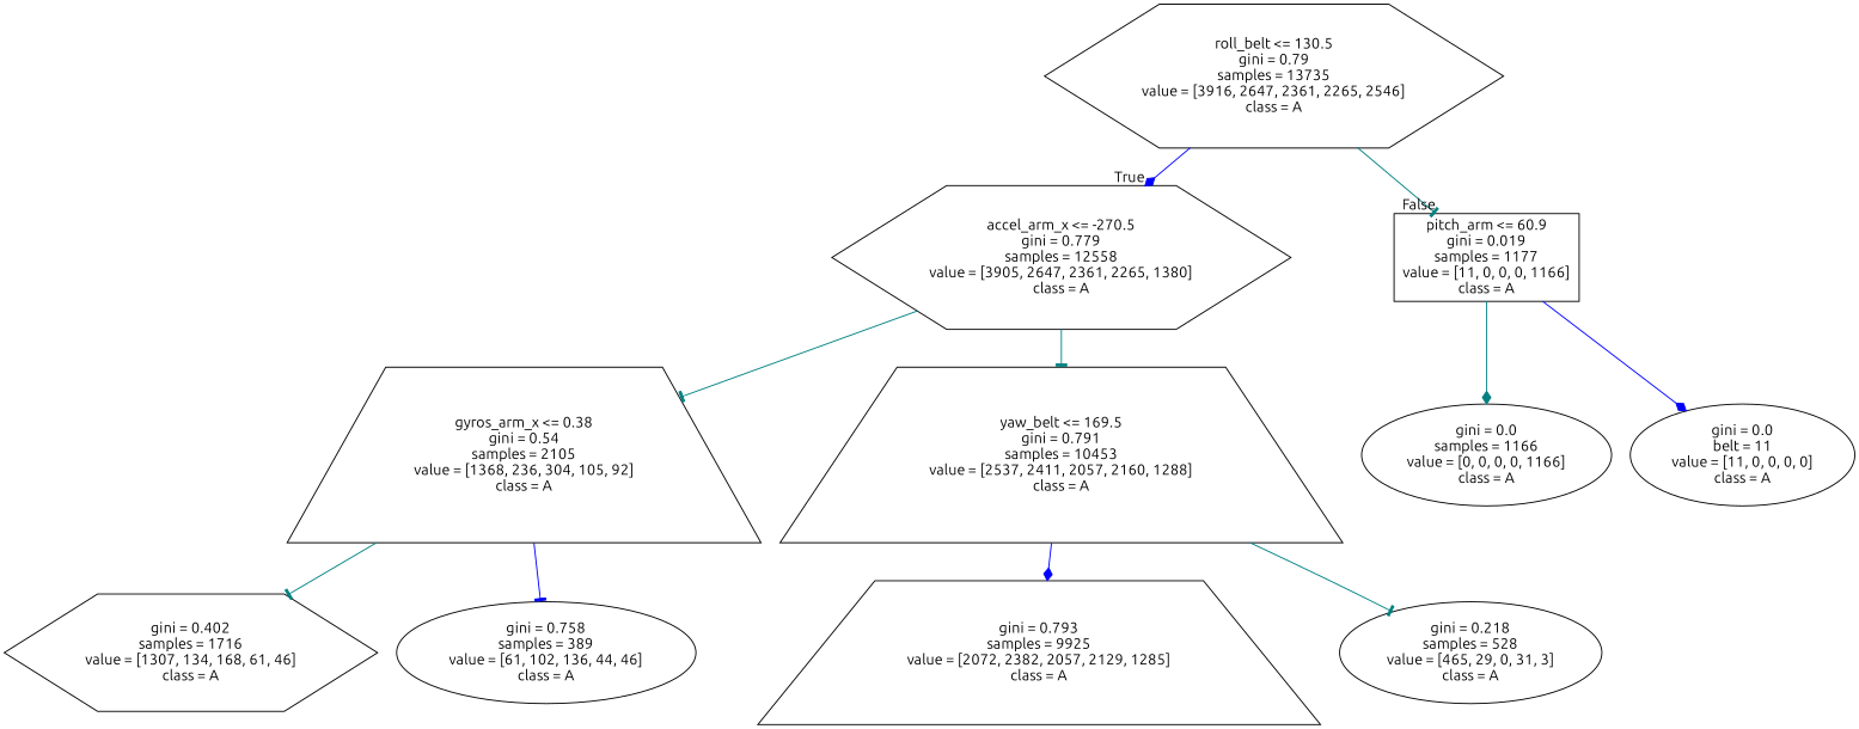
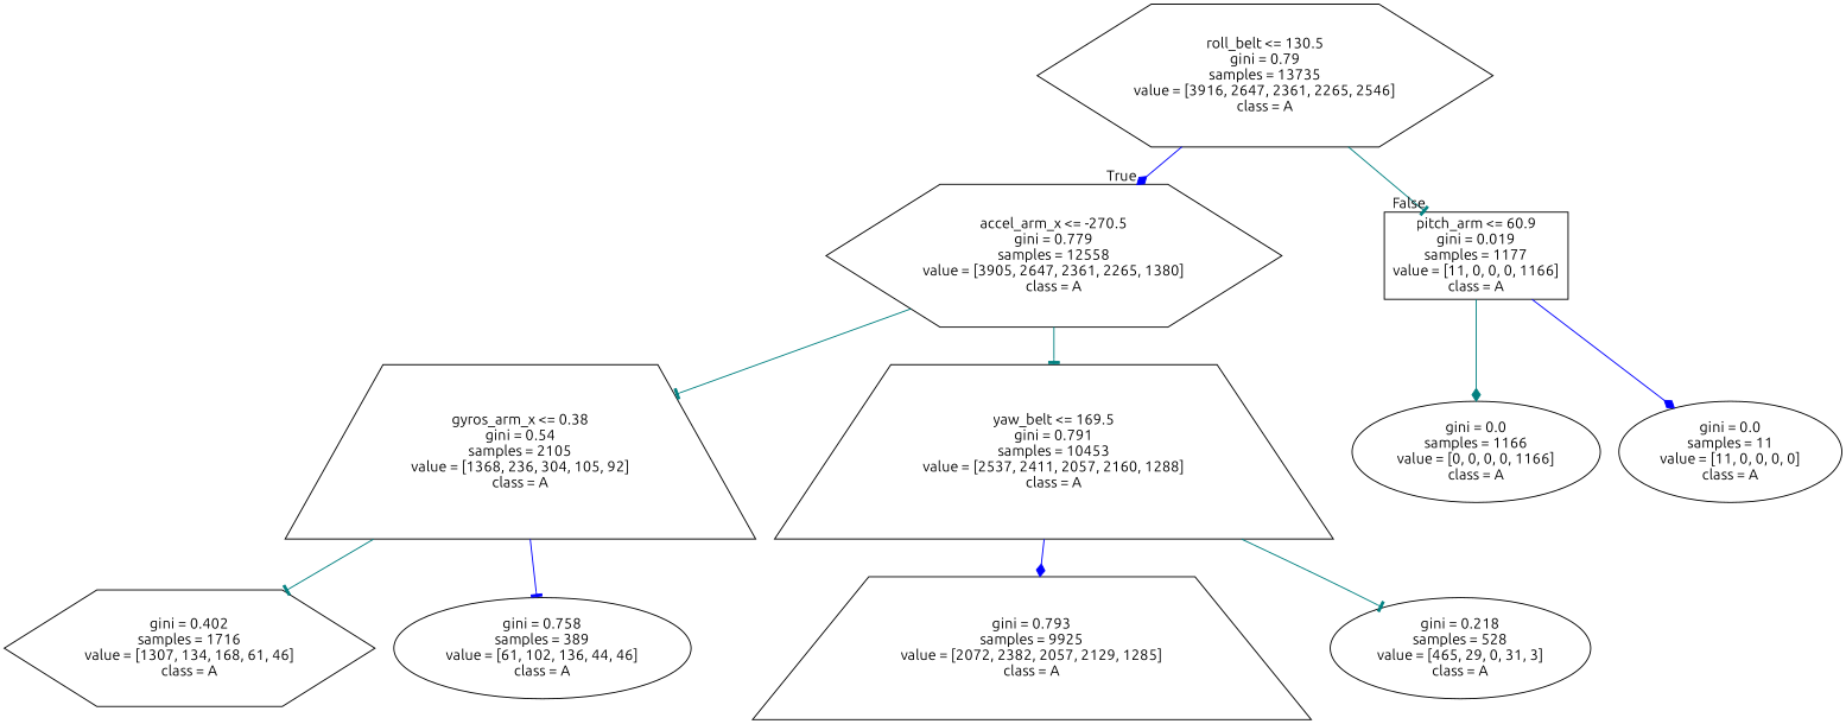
  digraph {
    fontname=Ubuntu
    node [shape=ellipse fontname=Ubuntu]
    edge [color=teal arrowhead=tee fontname=Ubuntu]
    n1 [label="roll_belt <= 130.5\ngini = 0.79\nsamples = 13735\nvalue = [3916, 2647, 2361, 2265, 2546]\nclass = A" shape=hexagon]
    n2 [label="accel_arm_x <= -270.5\ngini = 0.779\nsamples = 12558\nvalue = [3905, 2647, 2361, 2265, 1380]\nclass = A" shape=hexagon]
    n3 [label="pitch_arm <= 60.9\ngini = 0.019\nsamples = 1177\nvalue = [11, 0, 0, 0, 1166]\nclass = A" shape=box]
    n4 [label="gyros_arm_x <= 0.38\ngini = 0.54\nsamples = 2105\nvalue = [1368, 236, 304, 105, 92]\nclass = A" shape=trapezium]
    n5 [label="yaw_belt <= 169.5\ngini = 0.791\nsamples = 10453\nvalue = [2537, 2411, 2057, 2160, 1288]\nclass = A" shape=trapezium]
    n6 [label="gini = 0.402\nsamples = 1716\nvalue = [1307, 134, 168, 61, 46]\nclass = A" shape=hexagon]
    n7 [label="gini = 0.758\nsamples = 389\nvalue = [61, 102, 136, 44, 46]\nclass = A"]
    n8 [label="gini = 0.793\nsamples = 9925\nvalue = [2072, 2382, 2057, 2129, 1285]\nclass = A" shape=trapezium]
    n9 [label="gini = 0.218\nsamples = 528\nvalue = [465, 29, 0, 31, 3]\nclass = A"]
    n10 [label="gini = 0.0\nsamples = 1166\nvalue = [0, 0, 0, 0, 1166]\nclass = A"]
-   n11 [label="gini = 0.0\nbelt = 11\nvalue = [11, 0, 0, 0, 0]\nclass = A"]
+   n11 [label="gini = 0.0\nsamples = 11\nvalue = [11, 0, 0, 0, 0]\nclass = A"]
    n1 -> n2 [headlabel=True labelangle=45 labeldistance=2.5 color=blue arrowhead=diamond]
    n1 -> n3 [headlabel=False labelangle=-45 labeldistance=2.5]
    n2 -> n4
    n2 -> n5
    n3 -> n10 [arrowhead=diamond]
    n3 -> n11 [color=blue arrowhead=diamond]
    n4 -> n6
    n4 -> n7 [color=blue]
    n5 -> n8 [color=blue arrowhead=diamond]
    n5 -> n9
  }
